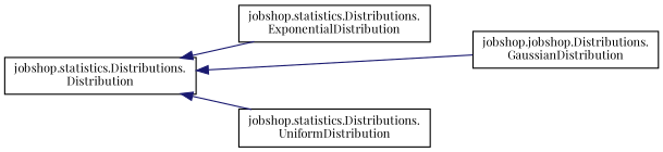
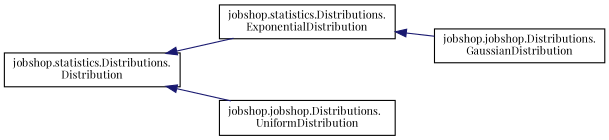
  digraph {
    fontname="Playfair Display"
    rankdir=LR
    node [color=black fillcolor=white fontname="Playfair Display" fontsize=10 shape=record style=filled]
    edge [color=midnightblue dir=back fontname="Playfair Display" fontsize=10 labelfontname=Helvetica labelfontsize=10 style=solid]
    n1 [height=0.2 label="jobshop.statistics.Distributions.\lDistribution" width=0.4]
    n2 [height=0.2 label="jobshop.statistics.Distributions.\lExponentialDistribution" width=0.4]
    n3 [height=0.2 label="jobshop.jobshop.Distributions.\lGaussianDistribution" width=0.4]
-   n4 [height=0.2 label="jobshop.statistics.Distributions.\lUniformDistribution" width=0.4]
+   n4 [height=0.2 label="jobshop.jobshop.Distributions.\lUniformDistribution" width=0.4]
    n1 -> n2
-   n1 -> n3
+   n2 -> n3
    n1 -> n4
  }
